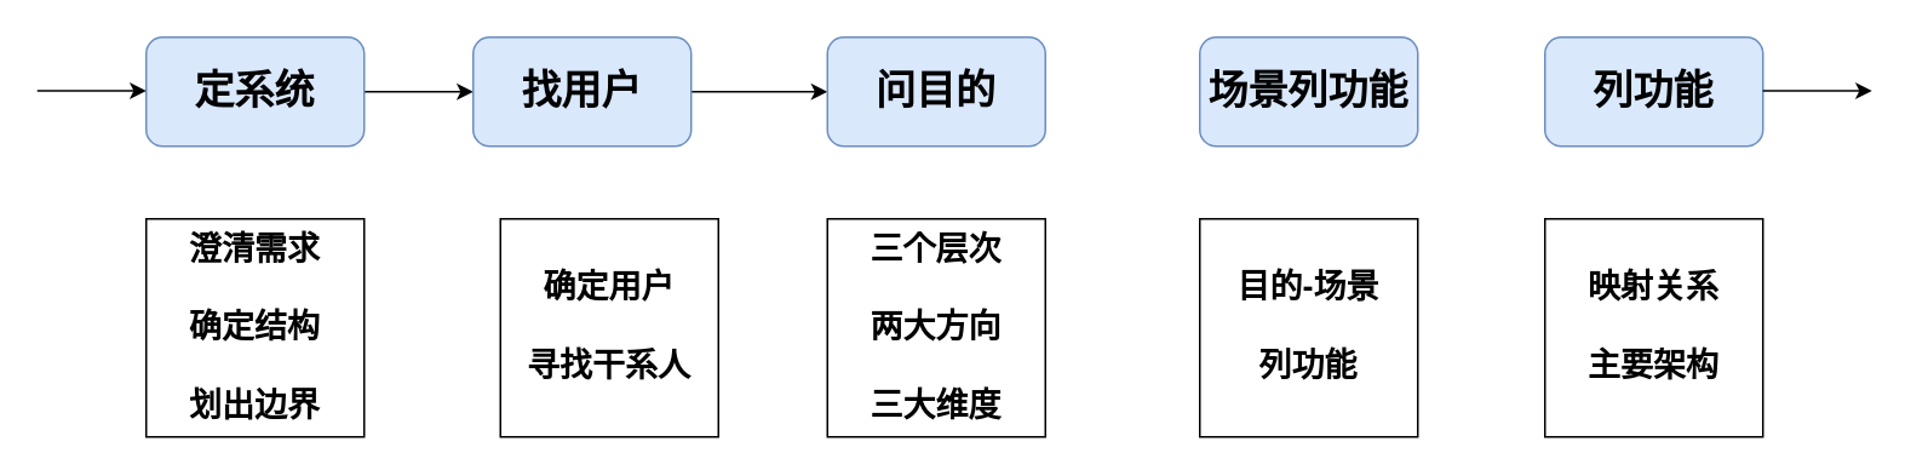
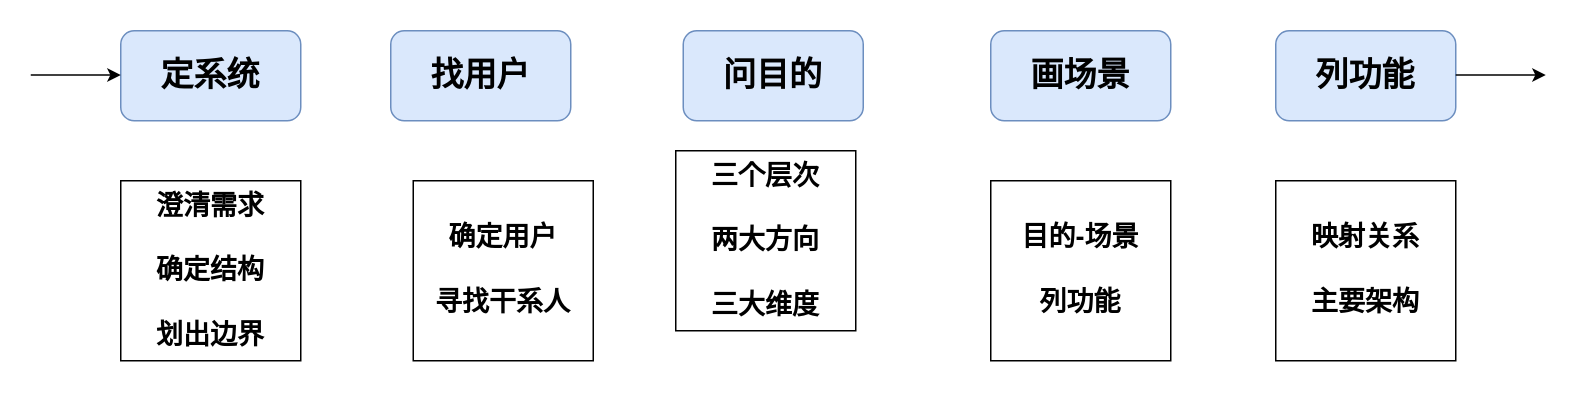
  <mxCell id="0" />
  <mxCell id="1" parent="0" />
- <mxCell id="2" value="" style="edgeStyle=orthogonalEdgeStyle;rounded=0;orthogonalLoop=1;jettySize=auto;html=1;fontSize=22;fontStyle=1" edge="1" parent="1" source="3" target="5"><mxGeometry relative="1" as="geometry" /></mxCell>
  <mxCell id="3" value="定系统" style="rounded=1;whiteSpace=wrap;html=1;fontSize=22;fontStyle=1;fillColor=#dae8fc;strokeColor=#6c8ebf;" vertex="1" parent="1"><mxGeometry x="80" y="20" width="120" height="60" as="geometry" /></mxCell>
- <mxCell id="4" value="" style="edgeStyle=orthogonalEdgeStyle;rounded=0;orthogonalLoop=1;jettySize=auto;html=1;fontSize=22;fontStyle=1" edge="1" parent="1" source="5" target="6"><mxGeometry relative="1" as="geometry" /></mxCell>
  <mxCell id="5" value="找用户" style="rounded=1;whiteSpace=wrap;html=1;fontSize=22;fontStyle=1;fillColor=#dae8fc;strokeColor=#6c8ebf;" vertex="1" parent="1"><mxGeometry x="260" y="20" width="120" height="60" as="geometry" /></mxCell>
  <mxCell id="6" value="问目的" style="rounded=1;whiteSpace=wrap;html=1;fontSize=22;fontStyle=1;fillColor=#dae8fc;strokeColor=#6c8ebf;" vertex="1" parent="1"><mxGeometry x="455" y="20" width="120" height="60" as="geometry" /></mxCell>
- <mxCell id="7" value="场景列功能" style="rounded=1;whiteSpace=wrap;html=1;fontSize=22;fontStyle=1;fillColor=#dae8fc;strokeColor=#6c8ebf;" vertex="1" parent="1"><mxGeometry x="660" y="20" width="120" height="60" as="geometry" /></mxCell>
+ <mxCell id="7" value="画场景" style="rounded=1;whiteSpace=wrap;html=1;fontSize=22;fontStyle=1;fillColor=#dae8fc;strokeColor=#6c8ebf;" vertex="1" parent="1"><mxGeometry x="660" y="20" width="120" height="60" as="geometry" /></mxCell>
  <mxCell id="8" value="列功能" style="rounded=1;whiteSpace=wrap;html=1;fontSize=22;fontStyle=1;fillColor=#dae8fc;strokeColor=#6c8ebf;" vertex="1" parent="1"><mxGeometry x="850" y="20" width="120" height="60" as="geometry" /></mxCell>
  <mxCell id="9" value="澄清需求&lt;br style=&quot;font-size: 18px;&quot;&gt;&lt;br style=&quot;font-size: 18px;&quot;&gt;确定结构&lt;br style=&quot;font-size: 18px;&quot;&gt;&lt;br style=&quot;font-size: 18px;&quot;&gt;划出边界" style="whiteSpace=wrap;html=1;aspect=fixed;fontSize=18;fontStyle=1" vertex="1" parent="1"><mxGeometry x="80" y="120" width="120" height="120" as="geometry" /></mxCell>
  <mxCell id="10" value="确定用户&lt;br style=&quot;font-size: 18px;&quot;&gt;&lt;br style=&quot;font-size: 18px;&quot;&gt;寻找干系人" style="whiteSpace=wrap;html=1;aspect=fixed;fontSize=18;fontStyle=1" vertex="1" parent="1"><mxGeometry x="275" y="120" width="120" height="120" as="geometry" /></mxCell>
- <mxCell id="11" value="三个层次&lt;br style=&quot;font-size: 18px;&quot;&gt;&lt;br style=&quot;font-size: 18px;&quot;&gt;两大方向&lt;br style=&quot;font-size: 18px;&quot;&gt;&lt;br style=&quot;font-size: 18px;&quot;&gt;三大维度" style="whiteSpace=wrap;html=1;aspect=fixed;fontSize=18;fontStyle=1" vertex="1" parent="1"><mxGeometry x="455" y="120" width="120" height="120" as="geometry" /></mxCell>
+ <mxCell id="11" value="三个层次&lt;br style=&quot;font-size: 18px;&quot;&gt;&lt;br style=&quot;font-size: 18px;&quot;&gt;两大方向&lt;br style=&quot;font-size: 18px;&quot;&gt;&lt;br style=&quot;font-size: 18px;&quot;&gt;三大维度" style="whiteSpace=wrap;html=1;aspect=fixed;fontSize=18;fontStyle=1" vertex="1" parent="1"><mxGeometry x="450" y="100" width="120" height="120" as="geometry" /></mxCell>
  <mxCell id="12" value="目的-场景&lt;br style=&quot;font-size: 18px;&quot;&gt;&lt;br style=&quot;font-size: 18px;&quot;&gt;列功能" style="whiteSpace=wrap;html=1;aspect=fixed;fontSize=18;fontStyle=1" vertex="1" parent="1"><mxGeometry x="660" y="120" width="120" height="120" as="geometry" /></mxCell>
  <mxCell id="13" value="映射关系&lt;br style=&quot;font-size: 18px;&quot;&gt;&lt;br style=&quot;font-size: 18px;&quot;&gt;主要架构" style="whiteSpace=wrap;html=1;aspect=fixed;fontSize=18;fontStyle=1" vertex="1" parent="1"><mxGeometry x="850" y="120" width="120" height="120" as="geometry" /></mxCell>
  <mxCell id="14" value="" style="edgeStyle=orthogonalEdgeStyle;rounded=0;orthogonalLoop=1;jettySize=auto;html=1;fontSize=22;fontStyle=1" edge="1" parent="1"><mxGeometry relative="1" as="geometry"><mxPoint x="20" y="49.5" as="sourcePoint" /><mxPoint x="80" y="49.5" as="targetPoint" /></mxGeometry></mxCell>
  <mxCell id="15" value="" style="edgeStyle=orthogonalEdgeStyle;rounded=0;orthogonalLoop=1;jettySize=auto;html=1;fontSize=22;fontStyle=1" edge="1" parent="1"><mxGeometry relative="1" as="geometry"><mxPoint x="970" y="49.5" as="sourcePoint" /><mxPoint x="1030" y="49.5" as="targetPoint" /></mxGeometry></mxCell>
